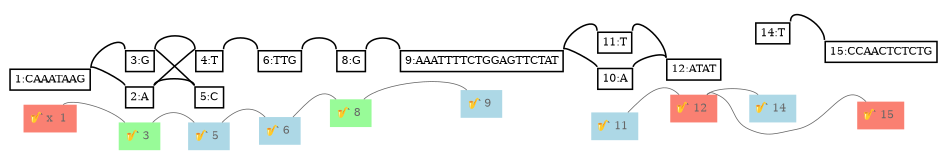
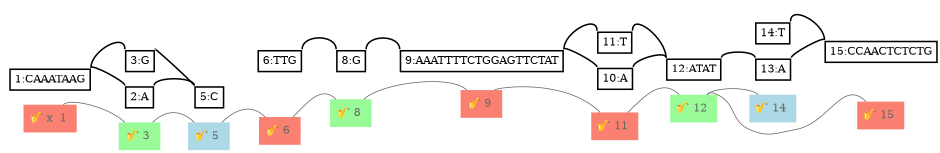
  digraph {
    rankdir=LR
    node [margin=0 shape=none]
    edge [dir=none headport=nw tailport=ne color="/dark28/8" constraint=false]
    n1 [height=0 label=<<TABLE BORDER="0" CELLPADDING="0" CELLSPACING="0"><TR><TD PORT="nw"></TD><TD PORT="n"></TD><TD PORT="ne"></TD></TR><TR><TD></TD><TD></TD></TR><TR><TD></TD><TD ROWSPAN="3" BORDER="2" CELLPADDING="5">1:CAAATAAG</TD><TD></TD></TR><TR><TD></TD><TD></TD></TR><TR><TD PORT="sw"></TD><TD PORT="s"></TD><TD PORT="se"></TD></TR></TABLE>> rank=min width=0]
    n2 [fillcolor=salmon fontcolor="/dark28/8" label="🎷 x  1 " shape=plaintext style=filled margin=""]
    n3 [height=0 label=<<TABLE BORDER="0" CELLPADDING="0" CELLSPACING="0"><TR><TD PORT="nw"></TD><TD PORT="n"></TD><TD PORT="ne"></TD></TR><TR><TD></TD><TD></TD></TR><TR><TD></TD><TD ROWSPAN="3" BORDER="2" CELLPADDING="5">3:G</TD><TD></TD></TR><TR><TD></TD><TD></TD></TR><TR><TD PORT="sw"></TD><TD PORT="s"></TD><TD PORT="se"></TD></TR></TABLE>> width=0]
    n4 [fillcolor=palegreen fontcolor="/dark28/8" label="🎷 3 " shape=plaintext style=filled margin=""]
    n5 [height=0 label=<<TABLE BORDER="0" CELLPADDING="0" CELLSPACING="0"><TR><TD PORT="nw"></TD><TD PORT="n"></TD><TD PORT="ne"></TD></TR><TR><TD></TD><TD></TD></TR><TR><TD></TD><TD ROWSPAN="3" BORDER="2" CELLPADDING="5">5:C</TD><TD></TD></TR><TR><TD></TD><TD></TD></TR><TR><TD PORT="sw"></TD><TD PORT="s"></TD><TD PORT="se"></TD></TR></TABLE>> width=0]
    n6 [fillcolor=lightblue fontcolor="/dark28/8" label="🎷 5 " shape=plaintext style=filled margin=""]
    n7 [height=0 label=<<TABLE BORDER="0" CELLPADDING="0" CELLSPACING="0"><TR><TD PORT="nw"></TD><TD PORT="n"></TD><TD PORT="ne"></TD></TR><TR><TD></TD><TD></TD></TR><TR><TD></TD><TD ROWSPAN="3" BORDER="2" CELLPADDING="5">6:TTG</TD><TD></TD></TR><TR><TD></TD><TD></TD></TR><TR><TD PORT="sw"></TD><TD PORT="s"></TD><TD PORT="se"></TD></TR></TABLE>> width=0]
-   n8 [fillcolor=lightblue fontcolor="/dark28/8" label="🎷 6 " shape=plaintext style=filled margin=""]
+   n8 [fillcolor=salmon fontcolor="/dark28/8" label="🎷 6 " shape=plaintext style=filled margin=""]
    n9 [height=0 label=<<TABLE BORDER="0" CELLPADDING="0" CELLSPACING="0"><TR><TD PORT="nw"></TD><TD PORT="n"></TD><TD PORT="ne"></TD></TR><TR><TD></TD><TD></TD></TR><TR><TD></TD><TD ROWSPAN="3" BORDER="2" CELLPADDING="5">8:G</TD><TD></TD></TR><TR><TD></TD><TD></TD></TR><TR><TD PORT="sw"></TD><TD PORT="s"></TD><TD PORT="se"></TD></TR></TABLE>> width=0]
    n10 [fillcolor=palegreen fontcolor="/dark28/8" label="🎷 8 " shape=plaintext style=filled margin=""]
    n11 [height=0 label=<<TABLE BORDER="0" CELLPADDING="0" CELLSPACING="0"><TR><TD PORT="nw"></TD><TD PORT="n"></TD><TD PORT="ne"></TD></TR><TR><TD></TD><TD></TD></TR><TR><TD></TD><TD ROWSPAN="3" BORDER="2" CELLPADDING="5">9:AAATTTTCTGGAGTTCTAT</TD><TD></TD></TR><TR><TD></TD><TD></TD></TR><TR><TD PORT="sw"></TD><TD PORT="s"></TD><TD PORT="se"></TD></TR></TABLE>> width=0]
-   n12 [fillcolor=lightblue fontcolor="/dark28/8" label="🎷 9 " shape=plaintext style=filled margin=""]
+   n12 [fillcolor=salmon fontcolor="/dark28/8" label="🎷 9 " shape=plaintext style=filled margin=""]
    n13 [height=0 label=<<TABLE BORDER="0" CELLPADDING="0" CELLSPACING="0"><TR><TD PORT="nw"></TD><TD PORT="n"></TD><TD PORT="ne"></TD></TR><TR><TD></TD><TD></TD></TR><TR><TD></TD><TD ROWSPAN="3" BORDER="2" CELLPADDING="5">11:T</TD><TD></TD></TR><TR><TD></TD><TD></TD></TR><TR><TD PORT="sw"></TD><TD PORT="s"></TD><TD PORT="se"></TD></TR></TABLE>> width=0]
-   n14 [fillcolor=lightblue fontcolor="/dark28/8" label="🎷 11 " shape=plaintext style=filled margin=""]
+   n14 [fillcolor=salmon fontcolor="/dark28/8" label="🎷 11 " shape=plaintext style=filled margin=""]
    n15 [height=0 label=<<TABLE BORDER="0" CELLPADDING="0" CELLSPACING="0"><TR><TD PORT="nw"></TD><TD PORT="n"></TD><TD PORT="ne"></TD></TR><TR><TD></TD><TD></TD></TR><TR><TD></TD><TD ROWSPAN="3" BORDER="2" CELLPADDING="5">12:ATAT</TD><TD></TD></TR><TR><TD></TD><TD></TD></TR><TR><TD PORT="sw"></TD><TD PORT="s"></TD><TD PORT="se"></TD></TR></TABLE>> width=0]
-   n16 [fillcolor=salmon fontcolor="/dark28/8" label="🎷 12 " shape=plaintext style=filled margin=""]
+   n16 [fillcolor=palegreen fontcolor="/dark28/8" label="🎷 12 " shape=plaintext style=filled margin=""]
    n17 [height=0 label=<<TABLE BORDER="0" CELLPADDING="0" CELLSPACING="0"><TR><TD PORT="nw"></TD><TD PORT="n"></TD><TD PORT="ne"></TD></TR><TR><TD></TD><TD></TD></TR><TR><TD></TD><TD ROWSPAN="3" BORDER="2" CELLPADDING="5">14:T</TD><TD></TD></TR><TR><TD></TD><TD></TD></TR><TR><TD PORT="sw"></TD><TD PORT="s"></TD><TD PORT="se"></TD></TR></TABLE>> width=0]
    n18 [fillcolor=lightblue fontcolor="/dark28/8" label="🎷 14 " shape=plaintext style=filled margin=""]
    n19 [height=0 label=<<TABLE BORDER="0" CELLPADDING="0" CELLSPACING="0"><TR><TD PORT="nw"></TD><TD PORT="n"></TD><TD PORT="ne"></TD></TR><TR><TD></TD><TD></TD></TR><TR><TD></TD><TD ROWSPAN="3" BORDER="2" CELLPADDING="5">15:CCAACTCTCTG</TD><TD></TD></TR><TR><TD></TD><TD></TD></TR><TR><TD PORT="sw"></TD><TD PORT="s"></TD><TD PORT="se"></TD></TR></TABLE>> rank=max width=0]
    n20 [fillcolor=salmon fontcolor="/dark28/8" label="🎷 15 " shape=plaintext style=filled margin=""]
    n21 [height=0 label=<<TABLE BORDER="0" CELLPADDING="0" CELLSPACING="0"><TR><TD PORT="nw"></TD><TD PORT="n"></TD><TD PORT="ne"></TD></TR><TR><TD></TD><TD></TD></TR><TR><TD></TD><TD ROWSPAN="3" BORDER="2" CELLPADDING="5">2:A</TD><TD></TD></TR><TR><TD></TD><TD></TD></TR><TR><TD PORT="sw"></TD><TD PORT="s"></TD><TD PORT="se"></TD></TR></TABLE>> width=0]
-   n22 [height=0 label=<<TABLE BORDER="0" CELLPADDING="0" CELLSPACING="0"><TR><TD PORT="nw"></TD><TD PORT="n"></TD><TD PORT="ne"></TD></TR><TR><TD></TD><TD></TD></TR><TR><TD></TD><TD ROWSPAN="3" BORDER="2" CELLPADDING="5">4:T</TD><TD></TD></TR><TR><TD></TD><TD></TD></TR><TR><TD PORT="sw"></TD><TD PORT="s"></TD><TD PORT="se"></TD></TR></TABLE>> width=0]
    n23 [height=0 label=<<TABLE BORDER="0" CELLPADDING="0" CELLSPACING="0"><TR><TD PORT="nw"></TD><TD PORT="n"></TD><TD PORT="ne"></TD></TR><TR><TD></TD><TD></TD></TR><TR><TD></TD><TD ROWSPAN="3" BORDER="2" CELLPADDING="5">10:A</TD><TD></TD></TR><TR><TD></TD><TD></TD></TR><TR><TD PORT="sw"></TD><TD PORT="s"></TD><TD PORT="se"></TD></TR></TABLE>> width=0]
+   n24 [height=0 label=<<TABLE BORDER="0" CELLPADDING="0" CELLSPACING="0"><TR><TD PORT="nw"></TD><TD PORT="n"></TD><TD PORT="ne"></TD></TR><TR><TD></TD><TD></TD></TR><TR><TD></TD><TD ROWSPAN="3" BORDER="2" CELLPADDING="5">13:A</TD><TD></TD></TR><TR><TD></TD><TD></TD></TR><TR><TD PORT="sw"></TD><TD PORT="s"></TD><TD PORT="se"></TD></TR></TABLE>> width=0]
    subgraph sub_1 {
      rank=same
      n1
      n2
    }
    subgraph sub_2 {
      rank=same
      n3
      n4
    }
    subgraph sub_3 {
      rank=same
      n5
      n6
    }
    subgraph sub_4 {
      rank=same
      n7
      n8
    }
    subgraph sub_5 {
      rank=same
      n9
      n10
    }
    subgraph sub_6 {
      rank=same
      n11
      n12
    }
    subgraph sub_7 {
      rank=same
      n13
      n14
    }
    subgraph sub_8 {
      rank=same
      n15
      n16
    }
    subgraph sub_9 {
      rank=same
      n17
      n18
    }
    subgraph sub_10 {
      rank=same
      n19
      n20
    }
    n1 -> n3 [arrowhead=none arrowtail=none dir=both penwidth=2 color="" constraint=""]
    n1 -> n21 [arrowhead=none arrowtail=none dir=both penwidth=2 color="" constraint=""]
    n2 -> n1 [style=invis]
    n2 -> n4
    n3 -> n5 [arrowhead=none arrowtail=none dir=both penwidth=2 color="" constraint=""]
-   n3 -> n22 [arrowhead=none arrowtail=none dir=both penwidth=2 color="" constraint=""]
    n4 -> n3 [style=invis]
    n4 -> n6
    n6 -> n5 [style=invis]
    n6 -> n8
    n7 -> n9 [arrowhead=none arrowtail=none dir=both penwidth=2 color="" constraint=""]
    n8 -> n7 [style=invis]
    n8 -> n10
    n9 -> n11 [arrowhead=none arrowtail=none dir=both penwidth=2 color="" constraint=""]
    n10 -> n9 [style=invis]
    n10 -> n12
    n11 -> n13 [arrowhead=none arrowtail=none dir=both penwidth=2 color="" constraint=""]
    n11 -> n23 [arrowhead=none arrowtail=none dir=both penwidth=2 color="" constraint=""]
    n12 -> n11 [style=invis]
+   n12 -> n14
    n13 -> n15 [arrowhead=none arrowtail=none dir=both penwidth=2 color="" constraint=""]
    n14 -> n13 [style=invis]
    n14 -> n16
+   n15 -> n24 [arrowhead=none arrowtail=none dir=both penwidth=2 color="" constraint=""]
    n16 -> n15 [style=invis]
    n16 -> n18
    n16 -> n20
    n17 -> n19 [arrowhead=none arrowtail=none dir=both penwidth=2 color="" constraint=""]
    n18 -> n17 [style=invis]
    n20 -> n19 [style=invis]
    n21 -> n5 [arrowhead=none arrowtail=none dir=both penwidth=2 color="" constraint=""]
-   n21 -> n22 [arrowhead=none arrowtail=none dir=both penwidth=2 color="" constraint=""]
-   n22 -> n7 [arrowhead=none arrowtail=none dir=both penwidth=2 color="" constraint=""]
    n23 -> n15 [arrowhead=none arrowtail=none dir=both penwidth=2 color="" constraint=""]
+   n24 -> n19 [arrowhead=none arrowtail=none dir=both penwidth=2 color="" constraint=""]
  }
